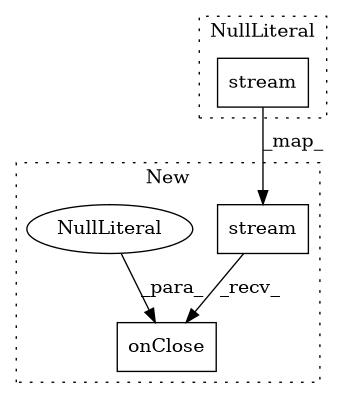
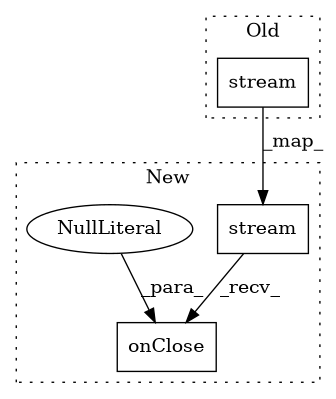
  digraph {
    node [a=32 l="18,1" shape=box]
    n1 [label=stream s="13342,13889"]
    n2 [l="8,1" label=onClose s="13891,13912"]
    n3 [a=33 l=13 label=NullLiteral s=13899 shape=ellipse]
    n4 [label=stream s="13228,13775"]
    subgraph cluster_1 {
      label=New
      style=dotted
      n1
      n2
      n3
    }
    subgraph cluster_2 {
-     label=NullLiteral
+     label=Old
      style=dotted
      n4
    }
    n1 -> n2 [label=_recv_]
    n3 -> n2 [label=_para_]
    n4 -> n1 [label=_map_]
  }
